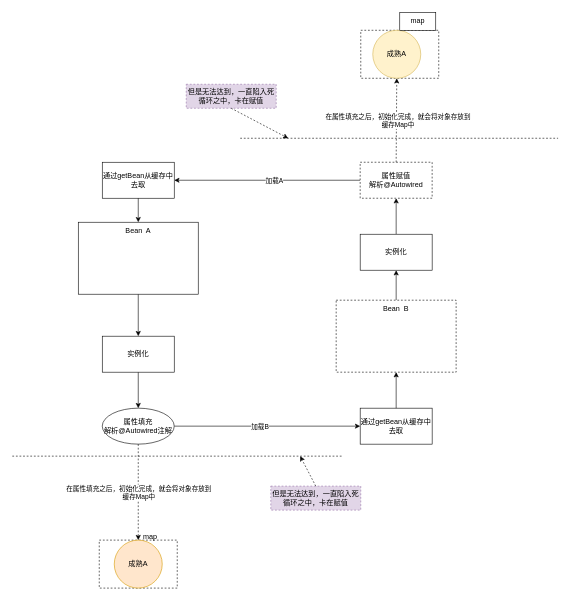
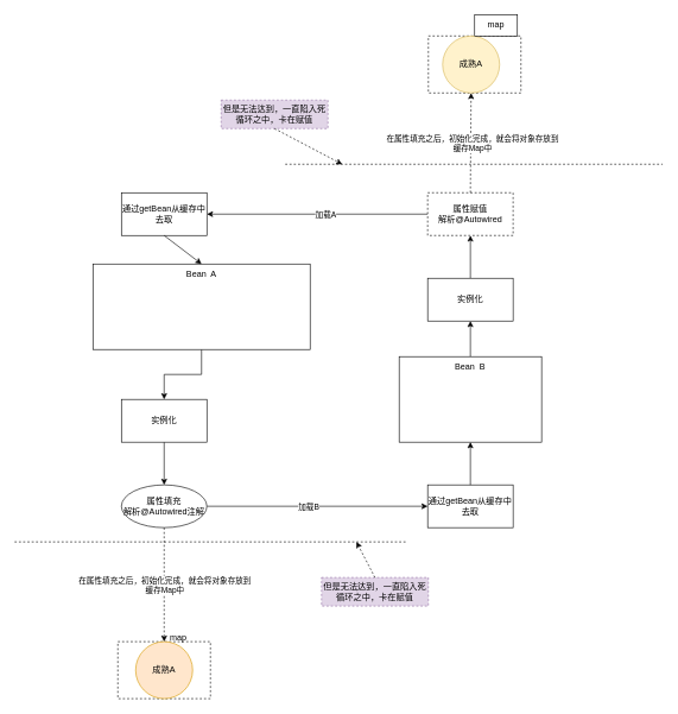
  <mxCell id="0" />
  <mxCell id="1" parent="0" />
  <mxCell id="2" value="" style="edgeStyle=orthogonalEdgeStyle;rounded=0;orthogonalLoop=1;jettySize=auto;html=1;fontColor=default;" edge="1" parent="1" source="3" target="5"><mxGeometry relative="1" as="geometry" /></mxCell>
- <mxCell id="3" value="Bean&amp;nbsp; A" style="rounded=0;whiteSpace=wrap;html=1;fontColor=default;fillColor=default;strokeColor=default;verticalAlign=top;" vertex="1" parent="1"><mxGeometry x="130" y="370" width="200" height="120" as="geometry" /></mxCell>
+ <mxCell id="3" value="Bean&amp;nbsp; A" style="rounded=0;whiteSpace=wrap;html=1;fontColor=default;fillColor=default;strokeColor=default;verticalAlign=top;" vertex="1" parent="1"><mxGeometry x="130" y="370" width="305" height="120" as="geometry" /></mxCell>
  <mxCell id="4" value="" style="edgeStyle=orthogonalEdgeStyle;rounded=0;orthogonalLoop=1;jettySize=auto;html=1;fontColor=default;" edge="1" parent="1" source="5" target="8"><mxGeometry relative="1" as="geometry" /></mxCell>
  <mxCell id="5" value="实例化" style="whiteSpace=wrap;html=1;rounded=0;verticalAlign=middle;fillColor=default;strokeColor=default;fontColor=default;" vertex="1" parent="1"><mxGeometry x="170" y="560" width="120" height="60" as="geometry" /></mxCell>
  <mxCell id="6" value="" style="edgeStyle=orthogonalEdgeStyle;rounded=0;orthogonalLoop=1;jettySize=auto;html=1;fontColor=default;strokeColor=default;labelBackgroundColor=default;" edge="1" parent="1" source="8" target="9"><mxGeometry relative="1" as="geometry" /></mxCell>
  <mxCell id="7" value="加载B" style="edgeLabel;html=1;align=center;verticalAlign=middle;resizable=0;points=[];fontColor=default;" vertex="1" connectable="0" parent="6"><mxGeometry x="-0.084" y="-1" relative="1" as="geometry"><mxPoint as="offset" /></mxGeometry></mxCell>
  <mxCell id="8" value="属性填充&lt;br&gt;解析@Autowired注解" style="ellipse;whiteSpace=wrap;html=1;fillColor=default;strokeColor=default;fontColor=default;" vertex="1" parent="1"><mxGeometry x="170" y="680" width="120" height="60" as="geometry" /></mxCell>
  <mxCell id="9" value="通过getBean从缓存中去取" style="whiteSpace=wrap;html=1;rounded=0;fillColor=default;strokeColor=default;fontColor=default;" vertex="1" parent="1"><mxGeometry x="600" y="680" width="120" height="60" as="geometry" /></mxCell>
  <mxCell id="10" value="" style="edgeStyle=orthogonalEdgeStyle;rounded=0;orthogonalLoop=1;jettySize=auto;html=1;labelBackgroundColor=default;fontColor=default;strokeColor=default;" edge="1" parent="1" source="11" target="14"><mxGeometry relative="1" as="geometry" /></mxCell>
- <mxCell id="11" value="Bean&amp;nbsp; B" style="rounded=0;whiteSpace=wrap;html=1;fontColor=default;fillColor=default;strokeColor=default;verticalAlign=top;dashed=1;" vertex="1" parent="1"><mxGeometry x="560" y="500" width="200" height="120" as="geometry" /></mxCell>
+ <mxCell id="11" value="Bean&amp;nbsp; B" style="rounded=0;whiteSpace=wrap;html=1;fontColor=default;fillColor=default;strokeColor=default;verticalAlign=top;" vertex="1" parent="1"><mxGeometry x="560" y="500" width="200" height="120" as="geometry" /></mxCell>
  <mxCell id="12" value="" style="endArrow=classic;html=1;rounded=0;labelBackgroundColor=default;fontColor=default;strokeColor=default;entryX=0.5;entryY=1;entryDx=0;entryDy=0;exitX=0.5;exitY=0;exitDx=0;exitDy=0;" edge="1" parent="1" source="9" target="11"><mxGeometry width="50" height="50" relative="1" as="geometry"><mxPoint x="860" y="720" as="sourcePoint" /><mxPoint x="910" y="670" as="targetPoint" /></mxGeometry></mxCell>
  <mxCell id="13" value="" style="edgeStyle=orthogonalEdgeStyle;rounded=0;orthogonalLoop=1;jettySize=auto;html=1;labelBackgroundColor=default;fontColor=default;strokeColor=default;" edge="1" parent="1" source="14" target="17"><mxGeometry relative="1" as="geometry" /></mxCell>
  <mxCell id="14" value="实例化" style="whiteSpace=wrap;html=1;rounded=0;verticalAlign=middle;fillColor=default;strokeColor=default;fontColor=default;" vertex="1" parent="1"><mxGeometry x="600" y="390" width="120" height="60" as="geometry" /></mxCell>
  <mxCell id="15" value="" style="edgeStyle=orthogonalEdgeStyle;rounded=0;orthogonalLoop=1;jettySize=auto;html=1;labelBackgroundColor=default;fontColor=default;strokeColor=default;" edge="1" parent="1" source="17" target="18"><mxGeometry relative="1" as="geometry" /></mxCell>
  <mxCell id="16" value="加载A" style="edgeLabel;html=1;align=center;verticalAlign=middle;resizable=0;points=[];fontColor=default;" vertex="1" connectable="0" parent="15"><mxGeometry x="-0.071" relative="1" as="geometry"><mxPoint as="offset" /></mxGeometry></mxCell>
  <mxCell id="17" value="属性赋值&lt;br&gt;解析@Autowired" style="whiteSpace=wrap;html=1;rounded=0;fillColor=default;strokeColor=default;fontColor=default;dashed=1;" vertex="1" parent="1"><mxGeometry x="600" y="270" width="120" height="60" as="geometry" /></mxCell>
  <mxCell id="18" value="通过getBean从缓存中去取" style="whiteSpace=wrap;html=1;rounded=0;fillColor=default;strokeColor=default;fontColor=default;" vertex="1" parent="1"><mxGeometry x="170" y="270" width="120" height="60" as="geometry" /></mxCell>
  <mxCell id="19" value="" style="endArrow=classic;html=1;rounded=0;labelBackgroundColor=default;fontColor=default;strokeColor=default;entryX=0.5;entryY=0;entryDx=0;entryDy=0;exitX=0.5;exitY=1;exitDx=0;exitDy=0;" edge="1" parent="1" source="18" target="3"><mxGeometry width="50" height="50" relative="1" as="geometry"><mxPoint x="420" y="440" as="sourcePoint" /><mxPoint x="470" y="390" as="targetPoint" /></mxGeometry></mxCell>
  <mxCell id="20" value="" style="whiteSpace=wrap;html=1;rounded=0;fillColor=default;strokeColor=default;fontColor=default;dashed=1;" vertex="1" parent="1"><mxGeometry x="165" y="900" width="130" height="80" as="geometry" /></mxCell>
  <mxCell id="21" value="&lt;span&gt;成熟A&lt;/span&gt;" style="ellipse;whiteSpace=wrap;html=1;aspect=fixed;strokeColor=#d79b00;fillColor=#ffe6cc;verticalAlign=middle;fontColor=default;" vertex="1" parent="1"><mxGeometry x="190" y="900" width="80" height="80" as="geometry" /></mxCell>
  <mxCell id="22" value="map" style="text;html=1;strokeColor=none;fillColor=none;align=center;verticalAlign=middle;whiteSpace=wrap;rounded=0;fontColor=default;" vertex="1" parent="1"><mxGeometry x="220" y="880" width="60" height="30" as="geometry" /></mxCell>
  <mxCell id="23" value="" style="endArrow=classic;html=1;rounded=0;labelBackgroundColor=default;fontColor=default;strokeColor=default;exitX=0.5;exitY=1;exitDx=0;exitDy=0;dashed=1;" edge="1" parent="1" source="8"><mxGeometry width="50" height="50" relative="1" as="geometry"><mxPoint x="300" y="830" as="sourcePoint" /><mxPoint x="230" y="900" as="targetPoint" /></mxGeometry></mxCell>
  <mxCell id="24" value="在属性填充之后，初始化完成，就会将对象存放到&lt;br&gt;缓存Map中" style="edgeLabel;html=1;align=center;verticalAlign=middle;resizable=0;points=[];fontColor=default;" vertex="1" connectable="0" parent="23"><mxGeometry x="-0.163" relative="1" as="geometry"><mxPoint y="13" as="offset" /></mxGeometry></mxCell>
  <mxCell id="25" value="" style="whiteSpace=wrap;html=1;rounded=0;fillColor=default;strokeColor=default;fontColor=default;dashed=1;" vertex="1" parent="1"><mxGeometry x="601" y="50" width="130" height="80" as="geometry" /></mxCell>
  <mxCell id="26" value="&lt;span&gt;成熟A&lt;/span&gt;" style="ellipse;whiteSpace=wrap;html=1;aspect=fixed;strokeColor=#d6b656;fillColor=#fff2cc;verticalAlign=middle;fontColor=default;" vertex="1" parent="1"><mxGeometry x="621" y="50" width="80" height="80" as="geometry" /></mxCell>
  <mxCell id="27" value="map" style="text;html=1;strokeColor=default;fillColor=default;align=center;verticalAlign=middle;whiteSpace=wrap;rounded=0;fontColor=default;" vertex="1" parent="1"><mxGeometry x="666" y="20" width="60" height="30" as="geometry" /></mxCell>
  <mxCell id="28" value="" style="endArrow=classic;html=1;rounded=0;labelBackgroundColor=default;fontColor=default;strokeColor=default;exitX=0.5;exitY=0;exitDx=0;exitDy=0;dashed=1;fillColor=default;entryX=0.5;entryY=1;entryDx=0;entryDy=0;" edge="1" parent="1" source="17" target="26"><mxGeometry width="50" height="50" relative="1" as="geometry"><mxPoint x="645" y="-110" as="sourcePoint" /><mxPoint x="790" as="targetPoint" y="180" /></mxGeometry></mxCell>
  <mxCell id="29" value="在属性填充之后，初始化完成，就会将对象存放到&lt;br&gt;缓存Map中" style="edgeLabel;html=1;align=center;verticalAlign=middle;resizable=0;points=[];fontColor=default;labelBackgroundColor=default;" vertex="1" connectable="0" parent="28"><mxGeometry x="-0.163" relative="1" as="geometry"><mxPoint x="2" y="-11" as="offset" /></mxGeometry></mxCell>
  <mxCell id="30" value="" style="endArrow=none;dashed=1;html=1;rounded=0;labelBackgroundColor=default;fontColor=default;strokeColor=default;fillColor=default;" edge="1" parent="1"><mxGeometry width="50" height="50" relative="1" as="geometry"><mxPoint x="20" y="760" as="sourcePoint" /><mxPoint x="570" y="760" as="targetPoint" /></mxGeometry></mxCell>
  <mxCell id="31" value="" style="endArrow=none;dashed=1;html=1;rounded=0;labelBackgroundColor=default;fontColor=default;strokeColor=default;fillColor=default;" edge="1" parent="1"><mxGeometry width="50" height="50" relative="1" as="geometry"><mxPoint x="400" y="230" as="sourcePoint" /><mxPoint x="930" y="230" as="targetPoint" /></mxGeometry></mxCell>
  <mxCell id="32" value="但是无法达到，一直陷入死循环之中，卡在赋值" style="text;html=1;strokeColor=#9673a6;fillColor=#e1d5e7;align=center;verticalAlign=middle;whiteSpace=wrap;rounded=0;dashed=1;labelBackgroundColor=none;fontColor=default;" vertex="1" parent="1"><mxGeometry x="451" y="810" width="150" height="40" as="geometry" /></mxCell>
  <mxCell id="33" value="" style="endArrow=classic;html=1;rounded=0;dashed=1;labelBackgroundColor=default;fontColor=default;strokeColor=default;fillColor=default;exitX=0.5;exitY=0;exitDx=0;exitDy=0;" edge="1" parent="1" source="32"><mxGeometry width="50" height="50" relative="1" as="geometry"><mxPoint x="450" y="810" as="sourcePoint" /><mxPoint x="500" y="760" as="targetPoint" /></mxGeometry></mxCell>
  <mxCell id="34" value="但是无法达到，一直陷入死循环之中，卡在赋值" style="text;html=1;strokeColor=#9673a6;fillColor=#e1d5e7;align=center;verticalAlign=middle;whiteSpace=wrap;rounded=0;dashed=1;labelBackgroundColor=none;fontColor=default;" vertex="1" parent="1"><mxGeometry x="310" y="140" width="150" height="40" as="geometry" /></mxCell>
  <mxCell id="35" value="" style="endArrow=classic;html=1;rounded=0;dashed=1;labelBackgroundColor=default;fontColor=default;strokeColor=default;fillColor=default;exitX=0.5;exitY=1;exitDx=0;exitDy=0;" edge="1" parent="1" source="34"><mxGeometry width="50" height="50" relative="1" as="geometry"><mxPoint x="309" y="140" as="sourcePoint" /><mxPoint x="480" y="230" as="targetPoint" /></mxGeometry></mxCell>
